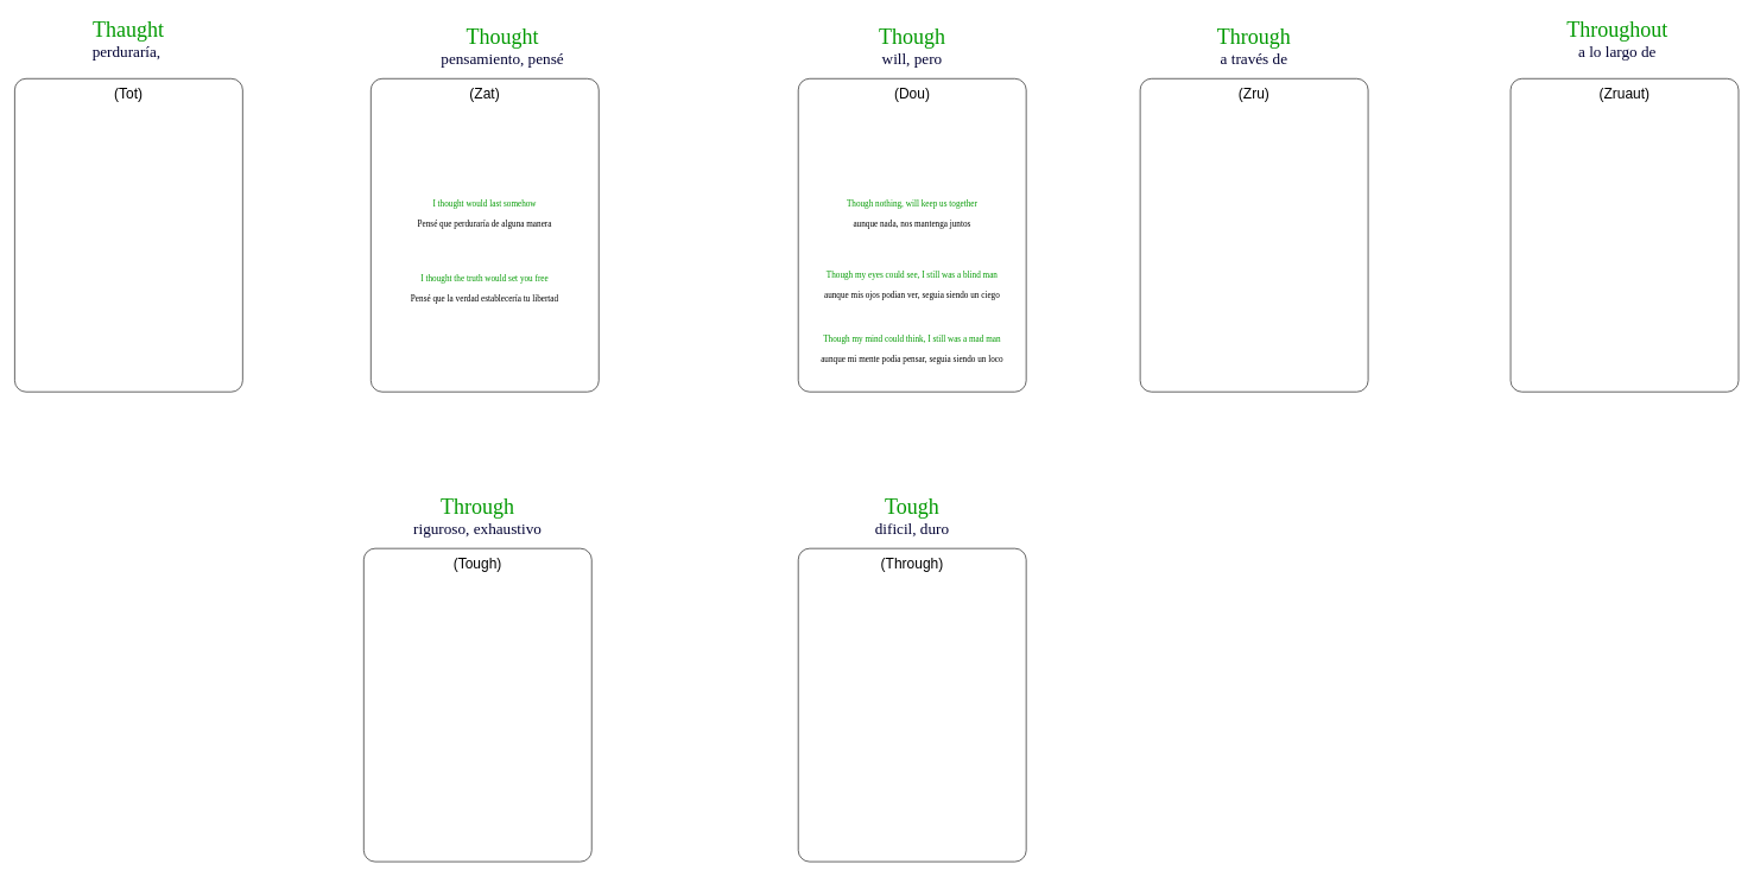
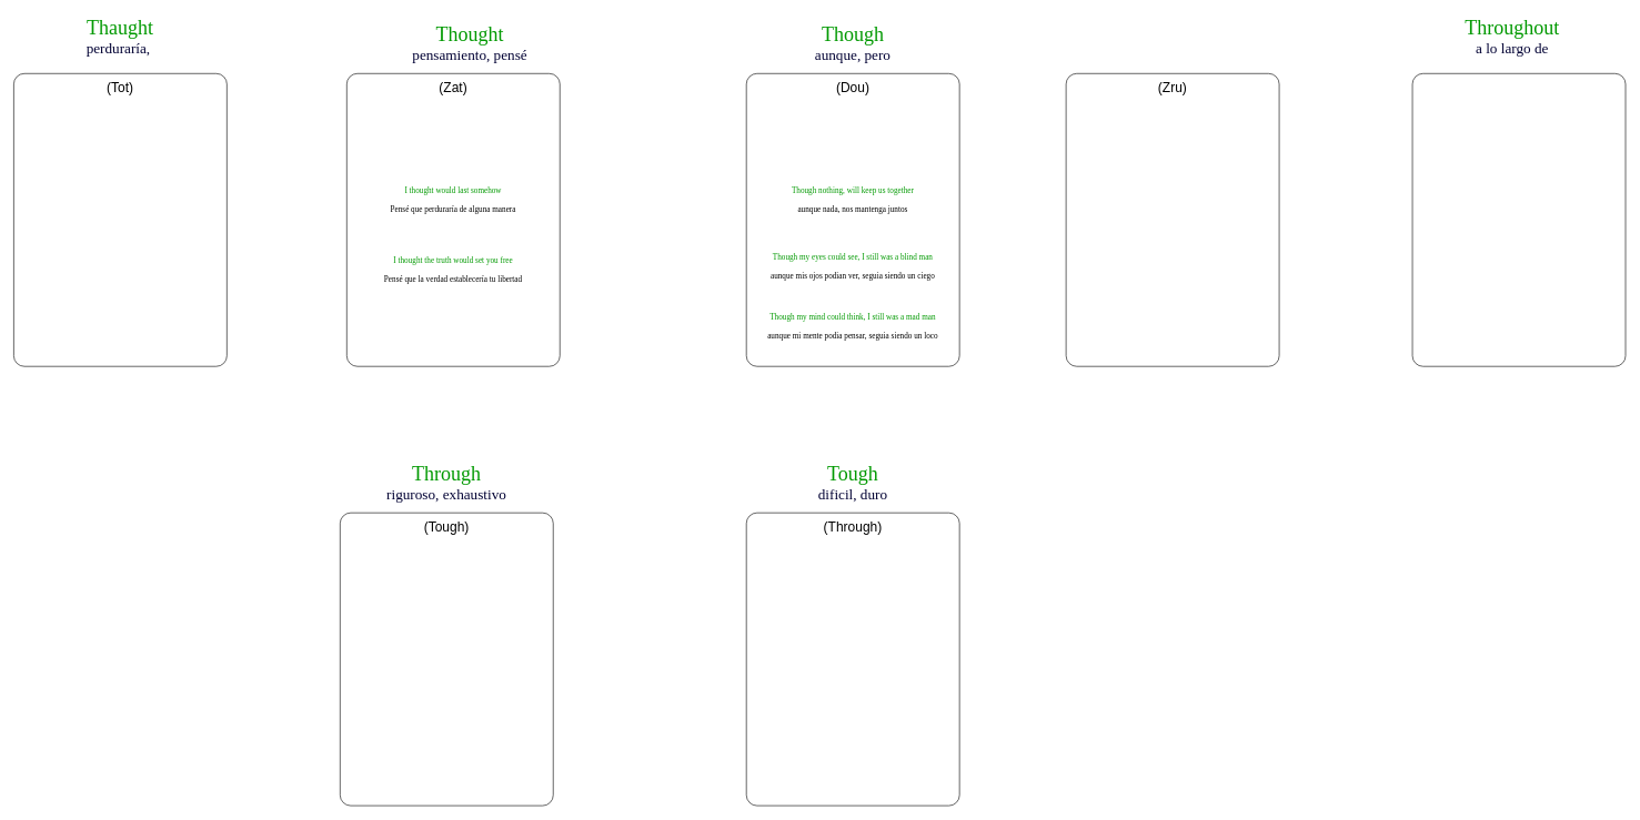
  <mxCell id="0" />
  <mxCell id="1" parent="0" />
  <mxCell id="2" value="" style="rounded=1;whiteSpace=wrap;html=1;arcSize=5;" parent="1" vertex="1"><mxGeometry x="520" y="110" width="320" height="440" as="geometry" /></mxCell>
  <mxCell id="3" value="" style="rounded=1;whiteSpace=wrap;html=1;arcSize=5;" parent="1" vertex="1"><mxGeometry x="1120" y="110" width="320" height="440" as="geometry" /></mxCell>
- <mxCell id="4" value="&lt;font face=&quot;Comic Sans MS&quot; style=&quot;&quot;&gt;&lt;font style=&quot;font-size: 30px;&quot; color=&quot;#009900&quot;&gt;Though&lt;/font&gt;&lt;br&gt;&lt;font style=&quot;font-size: 22px;&quot; color=&quot;#000033&quot;&gt;will, pero&lt;/font&gt;&lt;br&gt;&lt;/font&gt;" style="text;html=1;strokeColor=none;fillColor=none;align=center;verticalAlign=middle;whiteSpace=wrap;rounded=0;" parent="1" vertex="1"><mxGeometry x="1120" y="30" width="320" height="70" as="geometry" /></mxCell>
+ <mxCell id="4" value="&lt;font face=&quot;Comic Sans MS&quot; style=&quot;&quot;&gt;&lt;font style=&quot;font-size: 30px;&quot; color=&quot;#009900&quot;&gt;Though&lt;/font&gt;&lt;br&gt;&lt;font style=&quot;font-size: 22px;&quot; color=&quot;#000033&quot;&gt;aunque, pero&lt;/font&gt;&lt;br&gt;&lt;/font&gt;" style="text;html=1;strokeColor=none;fillColor=none;align=center;verticalAlign=middle;whiteSpace=wrap;rounded=0;" parent="1" vertex="1"><mxGeometry x="1120" y="30" width="320" height="70" as="geometry" /></mxCell>
  <mxCell id="5" value="&lt;font color=&quot;#009900&quot;&gt;Though nothing, will keep us together&lt;br&gt;&lt;/font&gt;&lt;br&gt;aunque nada, nos mantenga juntos" style="text;html=1;strokeColor=none;fillColor=none;align=center;verticalAlign=middle;whiteSpace=wrap;rounded=0;fontFamily=Comic Sans MS;" parent="1" vertex="1"><mxGeometry x="1165" y="270" width="230" height="60" as="geometry" /></mxCell>
  <mxCell id="6" value="&lt;font color=&quot;#009900&quot;&gt;Though my eyes could see, I still was a blind man&lt;/font&gt;&lt;br&gt;&lt;br&gt;aunque mis ojos podian ver, seguia siendo un ciego" style="text;html=1;strokeColor=none;fillColor=none;align=center;verticalAlign=middle;whiteSpace=wrap;rounded=0;fontFamily=Comic Sans MS;" parent="1" vertex="1"><mxGeometry x="1120" y="370" width="320" height="60" as="geometry" /></mxCell>
  <mxCell id="7" value="&lt;font color=&quot;#009900&quot;&gt;Though my mind could think, I still was a mad man&lt;/font&gt;&lt;br&gt;&lt;br&gt;aunque mi mente podia pensar, seguia siendo un loco" style="text;html=1;strokeColor=none;fillColor=none;align=center;verticalAlign=middle;whiteSpace=wrap;rounded=0;fontFamily=Comic Sans MS;" parent="1" vertex="1"><mxGeometry x="1120" y="460" width="320" height="60" as="geometry" /></mxCell>
  <mxCell id="8" value="" style="rounded=1;whiteSpace=wrap;html=1;arcSize=5;" parent="1" vertex="1"><mxGeometry x="1600" y="110" width="320" height="440" as="geometry" /></mxCell>
- <mxCell id="9" value="&lt;font face=&quot;Comic Sans MS&quot; style=&quot;&quot;&gt;&lt;font style=&quot;font-size: 30px;&quot; color=&quot;#009900&quot;&gt;Through&lt;/font&gt;&lt;br&gt;&lt;font color=&quot;#000033&quot;&gt;&lt;span style=&quot;font-size: 22px;&quot;&gt;a través&amp;nbsp;de&lt;/span&gt;&lt;/font&gt;&lt;br&gt;&lt;/font&gt;" style="text;html=1;strokeColor=none;fillColor=none;align=center;verticalAlign=middle;whiteSpace=wrap;rounded=0;" parent="1" vertex="1"><mxGeometry x="1600" y="30" width="320" height="70" as="geometry" /></mxCell>
  <mxCell id="10" value="" style="rounded=1;whiteSpace=wrap;html=1;arcSize=5;" parent="1" vertex="1"><mxGeometry x="2120" y="110" width="320" height="440" as="geometry" /></mxCell>
  <mxCell id="11" value="&lt;font face=&quot;Comic Sans MS&quot; style=&quot;&quot;&gt;&lt;font style=&quot;font-size: 30px;&quot; color=&quot;#009900&quot;&gt;Throughout&lt;/font&gt;&lt;br&gt;&lt;font color=&quot;#000033&quot;&gt;&lt;span style=&quot;font-size: 22px;&quot;&gt;a lo largo de&lt;/span&gt;&lt;/font&gt;&lt;br&gt;&lt;/font&gt;" style="text;html=1;strokeColor=none;fillColor=none;align=center;verticalAlign=middle;whiteSpace=wrap;rounded=0;" parent="1" vertex="1"><mxGeometry x="2110" y="20" width="320" height="70" as="geometry" /></mxCell>
  <mxCell id="12" value="" style="rounded=1;whiteSpace=wrap;html=1;arcSize=5;" parent="1" vertex="1"><mxGeometry x="1120" y="770" width="320" height="440" as="geometry" /></mxCell>
  <mxCell id="13" value="&lt;font face=&quot;Comic Sans MS&quot; style=&quot;&quot;&gt;&lt;font style=&quot;font-size: 30px;&quot; color=&quot;#009900&quot;&gt;Tough&lt;/font&gt;&lt;br&gt;&lt;font color=&quot;#000033&quot;&gt;&lt;span style=&quot;font-size: 22px;&quot;&gt;dificil, duro&lt;/span&gt;&lt;/font&gt;&lt;br&gt;&lt;/font&gt;" style="text;html=1;strokeColor=none;fillColor=none;align=center;verticalAlign=middle;whiteSpace=wrap;rounded=0;" parent="1" vertex="1"><mxGeometry x="1120" y="690" width="320" height="70" as="geometry" /></mxCell>
  <mxCell id="14" value="" style="rounded=1;whiteSpace=wrap;html=1;arcSize=5;" parent="1" vertex="1"><mxGeometry x="510" y="770" width="320" height="440" as="geometry" /></mxCell>
  <mxCell id="15" value="&lt;font face=&quot;Comic Sans MS&quot; style=&quot;&quot;&gt;&lt;font style=&quot;font-size: 30px;&quot; color=&quot;#009900&quot;&gt;Through&lt;/font&gt;&lt;br&gt;&lt;font color=&quot;#000033&quot;&gt;&lt;span style=&quot;font-size: 22px;&quot;&gt;riguroso,&amp;nbsp;exhaustivo&lt;/span&gt;&lt;/font&gt;&lt;br&gt;&lt;/font&gt;" style="text;html=1;strokeColor=none;fillColor=none;align=center;verticalAlign=middle;whiteSpace=wrap;rounded=0;" parent="1" vertex="1"><mxGeometry x="510" y="690" width="320" height="70" as="geometry" /></mxCell>
  <mxCell id="16" value="&lt;font style=&quot;font-size: 20px;&quot;&gt;(Dou)&lt;/font&gt;" style="text;html=1;strokeColor=none;fillColor=none;align=center;verticalAlign=middle;whiteSpace=wrap;rounded=0;" parent="1" vertex="1"><mxGeometry x="1120" y="110" width="320" height="40" as="geometry" /></mxCell>
  <mxCell id="17" value="&lt;font style=&quot;font-size: 20px;&quot;&gt;(Zru)&lt;/font&gt;" style="text;html=1;strokeColor=none;fillColor=none;align=center;verticalAlign=middle;whiteSpace=wrap;rounded=0;" parent="1" vertex="1"><mxGeometry x="1600" y="110" width="320" height="40" as="geometry" /></mxCell>
- <mxCell id="18" value="&lt;font style=&quot;font-size: 20px;&quot;&gt;(Zruaut)&lt;/font&gt;" style="text;html=1;strokeColor=none;fillColor=none;align=center;verticalAlign=middle;whiteSpace=wrap;rounded=0;" parent="1" vertex="1"><mxGeometry x="2120" y="110" width="320" height="40" as="geometry" /></mxCell>
  <mxCell id="19" value="&lt;font style=&quot;font-size: 20px;&quot;&gt;(Zat)&lt;/font&gt;" style="text;html=1;strokeColor=none;fillColor=none;align=center;verticalAlign=middle;whiteSpace=wrap;rounded=0;" parent="1" vertex="1"><mxGeometry x="520" y="110" width="320" height="40" as="geometry" /></mxCell>
  <mxCell id="20" value="&lt;font style=&quot;font-size: 20px;&quot;&gt;(Through)&lt;/font&gt;" style="text;html=1;strokeColor=none;fillColor=none;align=center;verticalAlign=middle;whiteSpace=wrap;rounded=0;" parent="1" vertex="1"><mxGeometry x="1120" y="770" width="320" height="40" as="geometry" /></mxCell>
  <mxCell id="21" value="&lt;font style=&quot;font-size: 20px;&quot;&gt;(Tough)&lt;/font&gt;" style="text;html=1;strokeColor=none;fillColor=none;align=center;verticalAlign=middle;whiteSpace=wrap;rounded=0;" parent="1" vertex="1"><mxGeometry x="510" y="770" width="320" height="40" as="geometry" /></mxCell>
  <mxCell id="22" value="&lt;font face=&quot;Comic Sans MS&quot; style=&quot;&quot;&gt;&lt;font style=&quot;font-size: 30px;&quot; color=&quot;#009900&quot;&gt;Thought&lt;/font&gt;&lt;br&gt;&lt;font style=&quot;font-size: 22px;&quot; color=&quot;#000033&quot;&gt;pensamiento, pensé&lt;/font&gt;&lt;br&gt;&lt;/font&gt;" style="text;html=1;strokeColor=none;fillColor=none;align=center;verticalAlign=middle;whiteSpace=wrap;rounded=0;" parent="1" vertex="1"><mxGeometry x="545" y="30" width="320" height="70" as="geometry" /></mxCell>
  <mxCell id="23" value="" style="rounded=1;whiteSpace=wrap;html=1;arcSize=5;" parent="1" vertex="1"><mxGeometry x="20" y="110" width="320" height="440" as="geometry" /></mxCell>
  <mxCell id="24" value="&lt;font style=&quot;font-size: 20px;&quot;&gt;(Tot)&lt;/font&gt;" style="text;html=1;strokeColor=none;fillColor=none;align=center;verticalAlign=middle;whiteSpace=wrap;rounded=0;" parent="1" vertex="1"><mxGeometry x="20" y="110" width="320" height="40" as="geometry" /></mxCell>
  <mxCell id="25" value="&lt;font face=&quot;Comic Sans MS&quot; style=&quot;&quot;&gt;&lt;font style=&quot;font-size: 30px;&quot; color=&quot;#009900&quot;&gt;Thaught&lt;/font&gt;&lt;br&gt;&lt;font style=&quot;font-size: 22px;&quot; color=&quot;#000033&quot;&gt;perduraría,&amp;nbsp;&lt;/font&gt;&lt;br&gt;&lt;/font&gt;" style="text;html=1;strokeColor=none;fillColor=none;align=center;verticalAlign=middle;whiteSpace=wrap;rounded=0;" parent="1" vertex="1"><mxGeometry x="20" y="20" width="320" height="70" as="geometry" /></mxCell>
  <mxCell id="26" value="&lt;font color=&quot;#009900&quot;&gt;I thought the truth would set you free&lt;br&gt;&lt;/font&gt;&lt;br&gt;Pensé que la verdad establecería tu libertad" style="text;html=1;strokeColor=none;fillColor=none;align=center;verticalAlign=middle;whiteSpace=wrap;rounded=0;fontFamily=Comic Sans MS;" parent="1" vertex="1"><mxGeometry x="520" y="380" width="320" height="50" as="geometry" /></mxCell>
  <mxCell id="27" value="&lt;font color=&quot;#009900&quot;&gt;I thought would last somehow&lt;br&gt;&lt;/font&gt;&lt;br&gt;Pensé que perduraría de alguna manera" style="text;html=1;strokeColor=none;fillColor=none;align=center;verticalAlign=middle;whiteSpace=wrap;rounded=0;fontFamily=Comic Sans MS;" vertex="1" parent="1"><mxGeometry x="535" y="270" width="290" height="60" as="geometry" /></mxCell>
